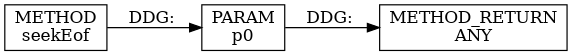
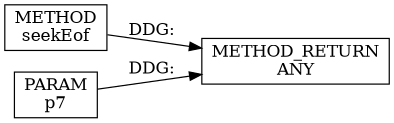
  digraph {
    rankdir=LR
    node [shape=rect]
    n1 [label=<METHOD<BR/>seekEof>]
-   n2 [label=<PARAM<BR/>p0>]
+   n2 [label=<PARAM<BR/>p7>]
    n3 [label=<METHOD_RETURN<BR/>ANY>]
-   n1 -> n2 [label="DDG: "]
+   n1 -> n3 [label="DDG: "]
    n2 -> n3 [label="DDG: "]
  }
